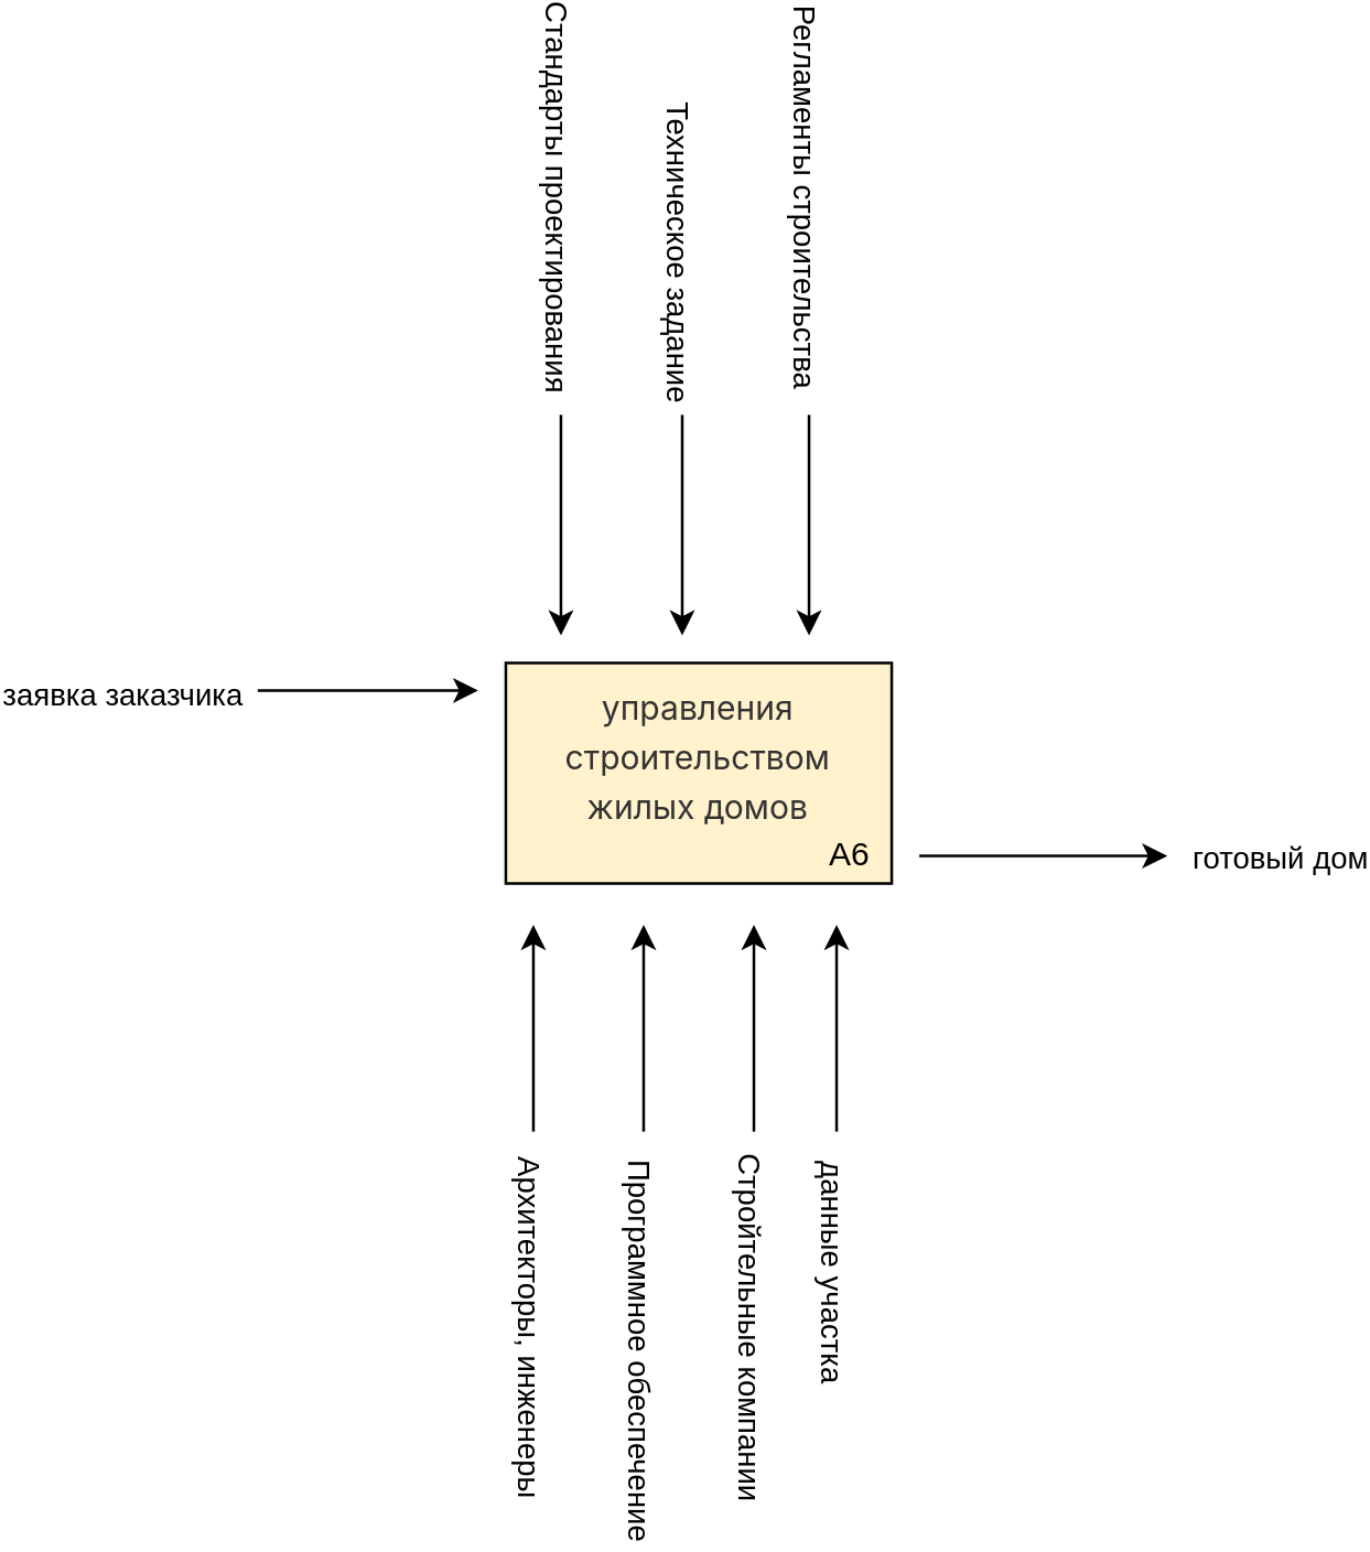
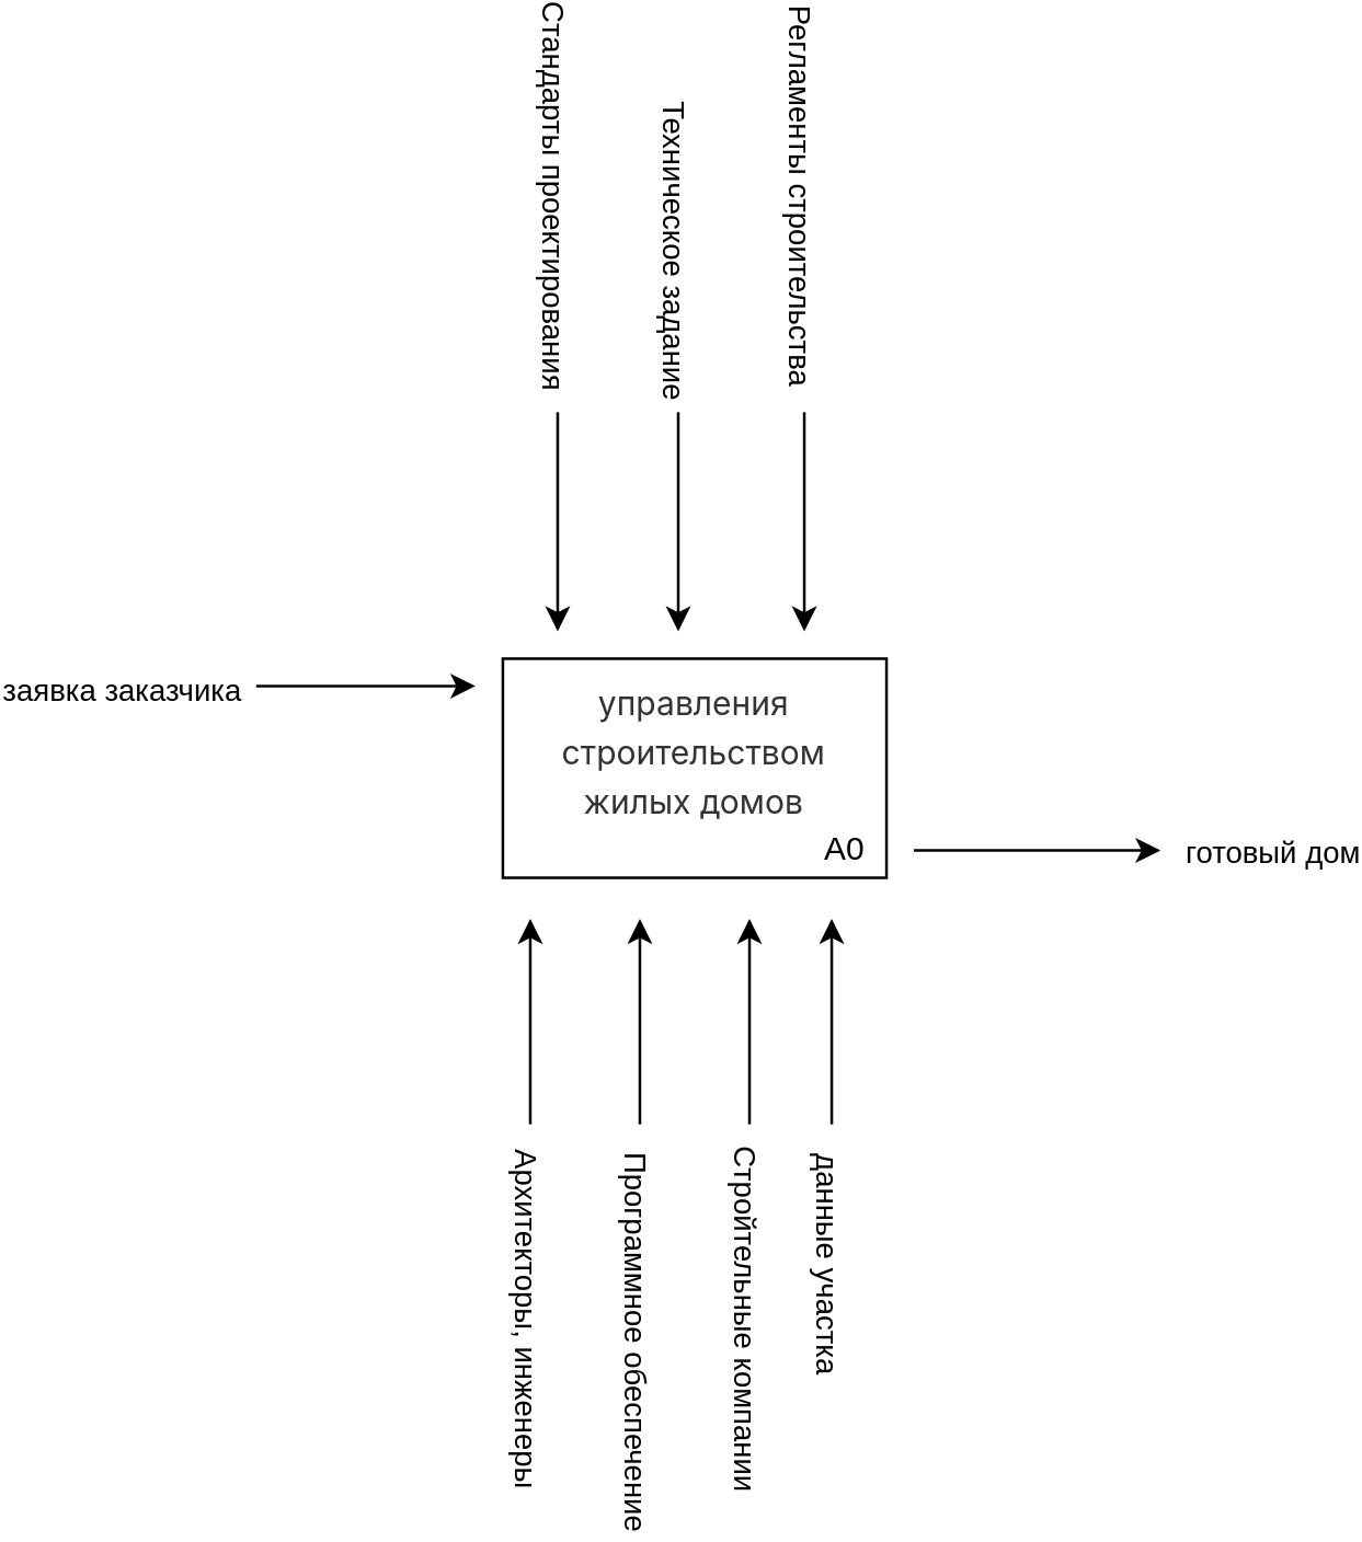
  <mxCell id="0" />
  <mxCell id="1" parent="0" />
- <mxCell id="2" value="&lt;h3 style=&quot;font-size: calc(var(--ds-md-zoom)*16px); line-height: 1.5; font-family: DeepSeek-CJK-patch, Inter, system-ui, -apple-system, BlinkMacSystemFont, &amp;quot;Segoe UI&amp;quot;, Roboto, &amp;quot;Noto Sans&amp;quot;, Ubuntu, Cantarell, &amp;quot;Helvetica Neue&amp;quot;, Oxygen, &amp;quot;Open Sans&amp;quot;, sans-serif; margin-top: 0px !important;&quot;&gt;&lt;font style=&quot;color: rgb(51, 51, 51); font-weight: normal;&quot;&gt;управления строительством жилых домов&lt;/font&gt;&lt;/h3&gt;" style="rounded=0;whiteSpace=wrap;html=1;align=center;fillColor=#fff2cc;" parent="1" vertex="1"><mxGeometry x="110" y="110" width="140" height="80" as="geometry" /></mxCell>
- <mxCell id="3" value="A6" style="text;html=1;align=center;verticalAlign=middle;whiteSpace=wrap;rounded=0;" parent="1" vertex="1"><mxGeometry x="220" y="170" width="30" height="20" as="geometry" /></mxCell>
+ <mxCell id="2" value="&lt;h3 style=&quot;font-size: calc(var(--ds-md-zoom)*16px); line-height: 1.5; font-family: DeepSeek-CJK-patch, Inter, system-ui, -apple-system, BlinkMacSystemFont, &amp;quot;Segoe UI&amp;quot;, Roboto, &amp;quot;Noto Sans&amp;quot;, Ubuntu, Cantarell, &amp;quot;Helvetica Neue&amp;quot;, Oxygen, &amp;quot;Open Sans&amp;quot;, sans-serif; margin-top: 0px !important;&quot;&gt;&lt;font style=&quot;color: rgb(51, 51, 51); font-weight: normal;&quot;&gt;управления строительством жилых домов&lt;/font&gt;&lt;/h3&gt;" style="rounded=0;whiteSpace=wrap;html=1;align=center;" parent="1" vertex="1"><mxGeometry x="110" y="110" width="140" height="80" as="geometry" /></mxCell>
+ <mxCell id="3" value="A0" style="text;html=1;align=center;verticalAlign=middle;whiteSpace=wrap;rounded=0;" parent="1" vertex="1"><mxGeometry x="220" y="170" width="30" height="20" as="geometry" /></mxCell>
  <mxCell id="4" value="" style="endArrow=classic;html=1;rounded=0;" parent="1" edge="1"><mxGeometry width="50" height="50" relative="1" as="geometry"><mxPoint x="20" y="120" as="sourcePoint" /><mxPoint x="100" y="120" as="targetPoint" /></mxGeometry></mxCell>
  <mxCell id="5" value="заявка заказчика" style="edgeLabel;html=1;align=center;verticalAlign=middle;resizable=0;points=[];" parent="4" vertex="1" connectable="0"><mxGeometry x="-0.148" y="-1" relative="1" as="geometry"><mxPoint x="-84" as="offset" /></mxGeometry></mxCell>
  <mxCell id="6" value="" style="endArrow=classic;html=1;rounded=0;" parent="1" edge="1"><mxGeometry width="50" height="50" relative="1" as="geometry"><mxPoint x="130" y="20" as="sourcePoint" /><mxPoint x="130" y="100" as="targetPoint" /></mxGeometry></mxCell>
  <mxCell id="7" value="Стандарты проектирования" style="edgeLabel;html=1;align=center;verticalAlign=middle;resizable=0;points=[];rotation=90;" parent="6" vertex="1" connectable="0"><mxGeometry x="0.25" relative="1" as="geometry"><mxPoint y="-130" as="offset" /></mxGeometry></mxCell>
  <mxCell id="8" value="" style="endArrow=classic;html=1;rounded=0;" parent="1" edge="1"><mxGeometry width="50" height="50" relative="1" as="geometry"><mxPoint x="174" y="20" as="sourcePoint" /><mxPoint x="174" y="100" as="targetPoint" /></mxGeometry></mxCell>
  <mxCell id="9" value="Техническое задание" style="edgeLabel;html=1;align=center;verticalAlign=middle;resizable=0;points=[];rotation=90;" parent="8" vertex="1" connectable="0"><mxGeometry x="-0.331" relative="1" as="geometry"><mxPoint y="-87" as="offset" /></mxGeometry></mxCell>
  <mxCell id="10" value="" style="endArrow=classic;html=1;rounded=0;" parent="1" edge="1"><mxGeometry width="50" height="50" relative="1" as="geometry"><mxPoint x="220" y="20" as="sourcePoint" /><mxPoint x="220" y="100" as="targetPoint" /></mxGeometry></mxCell>
  <mxCell id="11" value="Регламенты строительства" style="edgeLabel;html=1;align=center;verticalAlign=middle;resizable=0;points=[];rotation=90;" parent="10" vertex="1" connectable="0"><mxGeometry x="-0.542" relative="1" as="geometry"><mxPoint y="-98" as="offset" /></mxGeometry></mxCell>
  <mxCell id="12" value="" style="endArrow=classic;html=1;rounded=0;" parent="1" edge="1"><mxGeometry width="50" height="50" relative="1" as="geometry"><mxPoint x="120" y="280" as="sourcePoint" /><mxPoint x="120" y="205" as="targetPoint" /></mxGeometry></mxCell>
  <mxCell id="13" value="Архитекторы, инженеры" style="edgeLabel;html=1;align=center;verticalAlign=middle;resizable=0;points=[];rotation=90;" parent="12" vertex="1" connectable="0"><mxGeometry x="-0.164" relative="1" as="geometry"><mxPoint y="101" as="offset" /></mxGeometry></mxCell>
  <mxCell id="14" value="" style="endArrow=classic;html=1;rounded=0;" parent="1" edge="1"><mxGeometry width="50" height="50" relative="1" as="geometry"><mxPoint x="160" y="280" as="sourcePoint" /><mxPoint x="160" y="205" as="targetPoint" /></mxGeometry></mxCell>
  <mxCell id="15" value="Программное обеспечение&amp;nbsp;" style="edgeLabel;html=1;align=center;verticalAlign=middle;resizable=0;points=[];rotation=90;" parent="14" vertex="1" connectable="0"><mxGeometry x="-0.502" relative="1" as="geometry"><mxPoint y="99" as="offset" /></mxGeometry></mxCell>
  <mxCell id="16" value="" style="endArrow=classic;html=1;rounded=0;" parent="1" edge="1"><mxGeometry width="50" height="50" relative="1" as="geometry"><mxPoint x="200" y="280" as="sourcePoint" /><mxPoint x="200" y="205" as="targetPoint" /></mxGeometry></mxCell>
  <mxCell id="17" value="Стройтельные компании" style="edgeLabel;html=1;align=center;verticalAlign=middle;resizable=0;points=[];rotation=90;" parent="16" vertex="1" connectable="0"><mxGeometry x="-0.594" y="1" relative="1" as="geometry"><mxPoint x="1" y="85" as="offset" /></mxGeometry></mxCell>
  <mxCell id="18" value="" style="endArrow=classic;html=1;rounded=0;" parent="1" edge="1"><mxGeometry width="50" height="50" relative="1" as="geometry"><mxPoint x="260" y="180" as="sourcePoint" /><mxPoint x="350" y="180" as="targetPoint" /></mxGeometry></mxCell>
  <mxCell id="19" value="готовый дом" style="edgeLabel;html=1;align=center;verticalAlign=middle;resizable=0;points=[];" parent="18" vertex="1" connectable="0"><mxGeometry x="0.213" y="2" relative="1" as="geometry"><mxPoint x="75" y="2" as="offset" /></mxGeometry></mxCell>
  <mxCell id="20" value="" style="endArrow=classic;html=1;rounded=0;" edge="1" parent="1"><mxGeometry width="50" height="50" relative="1" as="geometry"><mxPoint x="230" y="280" as="sourcePoint" /><mxPoint x="230" y="205" as="targetPoint" /></mxGeometry></mxCell>
  <mxCell id="21" value="данные участка" style="edgeLabel;html=1;align=center;verticalAlign=middle;resizable=0;points=[];rotation=90;" vertex="1" connectable="0" parent="20"><mxGeometry x="-0.594" y="1" relative="1" as="geometry"><mxPoint x="1" y="65" as="offset" /></mxGeometry></mxCell>
